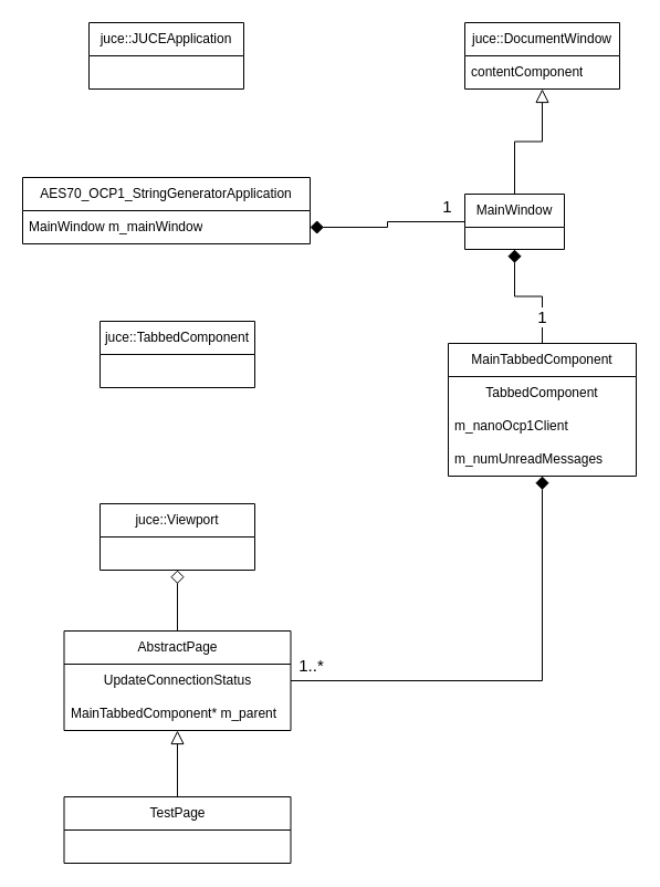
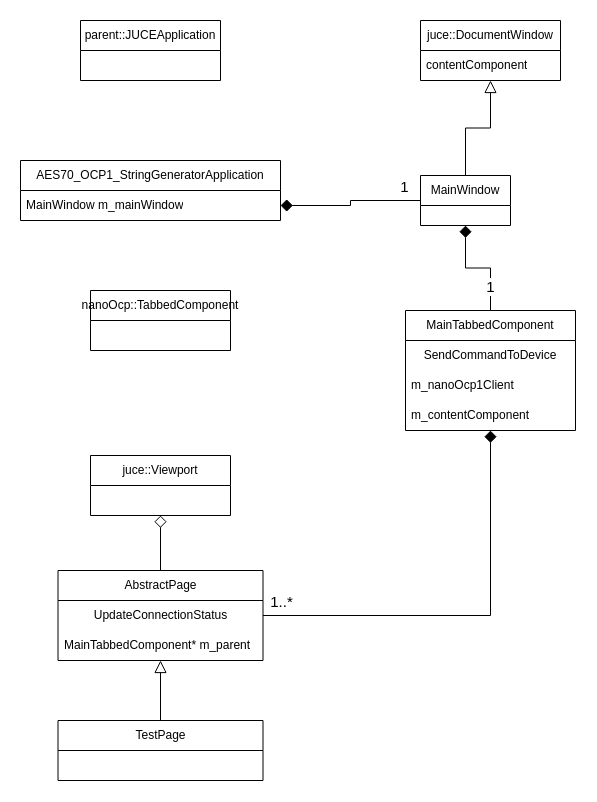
  <mxCell id="0" />
  <mxCell id="1" parent="0" />
  <mxCell id="2" value="AES70_OCP1_StringGeneratorApplication" style="swimlane;fontStyle=0;childLayout=stackLayout;horizontal=1;startSize=30;horizontalStack=0;resizeParent=1;resizeParentMax=0;resizeLast=0;collapsible=1;marginBottom=0;whiteSpace=wrap;html=1;" parent="1" vertex="1"><mxGeometry x="20" y="160" width="260" height="60" as="geometry" /></mxCell>
  <mxCell id="3" value="MainWindow m_mainWindow" style="text;strokeColor=none;fillColor=none;align=left;verticalAlign=middle;spacingLeft=4;spacingRight=4;overflow=hidden;points=[[0,0.5],[1,0.5]];portConstraint=eastwest;rotatable=0;whiteSpace=wrap;html=1;" parent="2" vertex="1"><mxGeometry y="30" width="260" height="30" as="geometry" /></mxCell>
- <mxCell id="4" value="juce::JUCEApplication" style="swimlane;fontStyle=0;childLayout=stackLayout;horizontal=1;startSize=30;horizontalStack=0;resizeParent=1;resizeParentMax=0;resizeLast=0;collapsible=1;marginBottom=0;whiteSpace=wrap;html=1;" parent="1" vertex="1"><mxGeometry x="80" y="20" width="140" height="60" as="geometry" /></mxCell>
+ <mxCell id="4" value="parent::JUCEApplication" style="swimlane;fontStyle=0;childLayout=stackLayout;horizontal=1;startSize=30;horizontalStack=0;resizeParent=1;resizeParentMax=0;resizeLast=0;collapsible=1;marginBottom=0;whiteSpace=wrap;html=1;" parent="1" vertex="1"><mxGeometry x="80" y="20" width="140" height="60" as="geometry" /></mxCell>
  <mxCell id="5" value="juce::DocumentWindow" style="swimlane;fontStyle=0;childLayout=stackLayout;horizontal=1;startSize=30;horizontalStack=0;resizeParent=1;resizeParentMax=0;resizeLast=0;collapsible=1;marginBottom=0;whiteSpace=wrap;html=1;" parent="1" vertex="1"><mxGeometry x="420" y="20" width="140" height="60" as="geometry" /></mxCell>
  <mxCell id="6" value="contentComponent" style="text;strokeColor=none;fillColor=none;align=left;verticalAlign=middle;spacingLeft=4;spacingRight=4;overflow=hidden;points=[[0,0.5],[1,0.5]];portConstraint=eastwest;rotatable=0;whiteSpace=wrap;html=1;" parent="5" vertex="1"><mxGeometry y="30" width="140" height="30" as="geometry" /></mxCell>
  <mxCell id="7" style="edgeStyle=orthogonalEdgeStyle;rounded=0;orthogonalLoop=1;jettySize=auto;html=1;endArrow=block;endFill=0;endSize=10;" parent="1" source="10" target="5" edge="1"><mxGeometry relative="1" as="geometry"><mxPoint x="450" y="130" as="targetPoint" /></mxGeometry></mxCell>
  <mxCell id="8" style="edgeStyle=orthogonalEdgeStyle;rounded=0;orthogonalLoop=1;jettySize=auto;html=1;endArrow=diamond;endFill=1;entryX=1;entryY=0.5;entryDx=0;entryDy=0;endSize=10;" parent="1" source="10" target="3" edge="1"><mxGeometry relative="1" as="geometry" /></mxCell>
  <mxCell id="9" value="1" style="edgeLabel;html=1;align=center;verticalAlign=middle;resizable=0;points=[];fontSize=15;" vertex="1" connectable="0" parent="8"><mxGeometry x="-0.1" y="1" relative="1" as="geometry"><mxPoint x="48" y="-16" as="offset" /></mxGeometry></mxCell>
  <mxCell id="10" value="MainWindow" style="swimlane;fontStyle=0;childLayout=stackLayout;horizontal=1;startSize=30;horizontalStack=0;resizeParent=1;resizeParentMax=0;resizeLast=0;collapsible=1;marginBottom=0;whiteSpace=wrap;html=1;" parent="1" vertex="1"><mxGeometry x="420" y="175" width="90" height="50" as="geometry" /></mxCell>
  <mxCell id="11" style="edgeStyle=orthogonalEdgeStyle;rounded=0;orthogonalLoop=1;jettySize=auto;html=1;entryX=0.5;entryY=1;entryDx=0;entryDy=0;endArrow=diamond;endFill=1;endSize=10;" parent="1" source="13" target="10" edge="1"><mxGeometry relative="1" as="geometry" /></mxCell>
  <mxCell id="12" value="1" style="edgeLabel;html=1;align=center;verticalAlign=middle;resizable=0;points=[];fontSize=15;" vertex="1" connectable="0" parent="11"><mxGeometry x="-0.013" y="1" relative="1" as="geometry"><mxPoint x="11" y="17" as="offset" /></mxGeometry></mxCell>
  <mxCell id="13" value="MainTabbedComponent" style="swimlane;fontStyle=0;childLayout=stackLayout;horizontal=1;startSize=30;horizontalStack=0;resizeParent=1;resizeParentMax=0;resizeLast=0;collapsible=1;marginBottom=0;whiteSpace=wrap;html=1;swimlaneLine=1;" parent="1" vertex="1"><mxGeometry x="405" y="310" width="170" height="120" as="geometry" /></mxCell>
- <mxCell id="14" value="TabbedComponent" style="text;html=1;strokeColor=none;fillColor=none;align=center;verticalAlign=middle;whiteSpace=wrap;rounded=0;" parent="13" vertex="1"><mxGeometry y="30" width="170" height="30" as="geometry" /></mxCell>
+ <mxCell id="14" value="SendCommandToDevice" style="text;html=1;strokeColor=none;fillColor=none;align=center;verticalAlign=middle;whiteSpace=wrap;rounded=0;" parent="13" vertex="1"><mxGeometry y="30" width="170" height="30" as="geometry" /></mxCell>
  <mxCell id="15" value="m_nanoOcp1Client" style="text;strokeColor=none;fillColor=none;align=left;verticalAlign=middle;spacingLeft=4;spacingRight=4;overflow=hidden;points=[[0,0.5],[1,0.5]];portConstraint=eastwest;rotatable=0;whiteSpace=wrap;html=1;" parent="13" vertex="1"><mxGeometry y="60" width="170" height="30" as="geometry" /></mxCell>
- <mxCell id="16" value="m_numUnreadMessages" style="text;strokeColor=none;fillColor=none;align=left;verticalAlign=middle;spacingLeft=4;spacingRight=4;overflow=hidden;points=[[0,0.5],[1,0.5]];portConstraint=eastwest;rotatable=0;whiteSpace=wrap;html=1;" parent="13" vertex="1"><mxGeometry y="90" width="170" height="30" as="geometry" /></mxCell>
- <mxCell id="17" value="juce::TabbedComponent" style="swimlane;fontStyle=0;childLayout=stackLayout;horizontal=1;startSize=30;horizontalStack=0;resizeParent=1;resizeParentMax=0;resizeLast=0;collapsible=1;marginBottom=0;whiteSpace=wrap;html=1;" parent="1" vertex="1"><mxGeometry x="90" y="290" width="140" height="60" as="geometry" /></mxCell>
+ <mxCell id="16" value="m_contentComponent" style="text;strokeColor=none;fillColor=none;align=left;verticalAlign=middle;spacingLeft=4;spacingRight=4;overflow=hidden;points=[[0,0.5],[1,0.5]];portConstraint=eastwest;rotatable=0;whiteSpace=wrap;html=1;" parent="13" vertex="1"><mxGeometry y="90" width="170" height="30" as="geometry" /></mxCell>
+ <mxCell id="17" value="nanoOcp::TabbedComponent" style="swimlane;fontStyle=0;childLayout=stackLayout;horizontal=1;startSize=30;horizontalStack=0;resizeParent=1;resizeParentMax=0;resizeLast=0;collapsible=1;marginBottom=0;whiteSpace=wrap;html=1;" parent="1" vertex="1"><mxGeometry x="90" y="290" width="140" height="60" as="geometry" /></mxCell>
  <mxCell id="18" style="edgeStyle=orthogonalEdgeStyle;rounded=0;orthogonalLoop=1;jettySize=auto;html=1;entryX=0.5;entryY=1;entryDx=0;entryDy=0;endArrow=diamond;endFill=0;endSize=10;" edge="1" parent="1" source="19" target="22"><mxGeometry relative="1" as="geometry" /></mxCell>
  <mxCell id="19" value="AbstractPage" style="swimlane;fontStyle=0;childLayout=stackLayout;horizontal=1;startSize=30;horizontalStack=0;resizeParent=1;resizeParentMax=0;resizeLast=0;collapsible=1;marginBottom=0;whiteSpace=wrap;html=1;swimlaneLine=1;" vertex="1" parent="1"><mxGeometry x="57.5" y="570" width="205" height="90" as="geometry" /></mxCell>
  <mxCell id="20" value="UpdateConnectionStatus" style="text;html=1;strokeColor=none;fillColor=none;align=center;verticalAlign=middle;whiteSpace=wrap;rounded=0;" vertex="1" parent="19"><mxGeometry y="30" width="205" height="30" as="geometry" /></mxCell>
  <mxCell id="21" value="MainTabbedComponent* m_parent" style="text;strokeColor=none;fillColor=none;align=left;verticalAlign=middle;spacingLeft=4;spacingRight=4;overflow=hidden;points=[[0,0.5],[1,0.5]];portConstraint=eastwest;rotatable=0;whiteSpace=wrap;html=1;" vertex="1" parent="19"><mxGeometry y="60" width="205" height="30" as="geometry" /></mxCell>
  <mxCell id="22" value="juce::Viewport" style="swimlane;fontStyle=0;childLayout=stackLayout;horizontal=1;startSize=30;horizontalStack=0;resizeParent=1;resizeParentMax=0;resizeLast=0;collapsible=1;marginBottom=0;whiteSpace=wrap;html=1;" vertex="1" parent="1"><mxGeometry x="90" y="455" width="140" height="60" as="geometry" /></mxCell>
  <mxCell id="23" style="edgeStyle=orthogonalEdgeStyle;rounded=0;orthogonalLoop=1;jettySize=auto;html=1;endArrow=diamond;endFill=1;endSize=10;" edge="1" parent="1" source="19" target="13"><mxGeometry relative="1" as="geometry" /></mxCell>
  <mxCell id="24" value="1..*" style="edgeLabel;html=1;align=center;verticalAlign=middle;resizable=0;points=[];fontSize=15;" vertex="1" connectable="0" parent="23"><mxGeometry x="0.816" y="-5" relative="1" as="geometry"><mxPoint x="-215" y="133" as="offset" /></mxGeometry></mxCell>
  <mxCell id="25" style="edgeStyle=orthogonalEdgeStyle;rounded=0;orthogonalLoop=1;jettySize=auto;html=1;endArrow=block;endFill=0;endSize=10;" edge="1" parent="1" source="26" target="19"><mxGeometry relative="1" as="geometry" /></mxCell>
  <mxCell id="26" value="TestPage" style="swimlane;fontStyle=0;childLayout=stackLayout;horizontal=1;startSize=30;horizontalStack=0;resizeParent=1;resizeParentMax=0;resizeLast=0;collapsible=1;marginBottom=0;whiteSpace=wrap;html=1;swimlaneLine=1;" vertex="1" parent="1"><mxGeometry x="57.5" y="720" width="205" height="60" as="geometry" /></mxCell>
